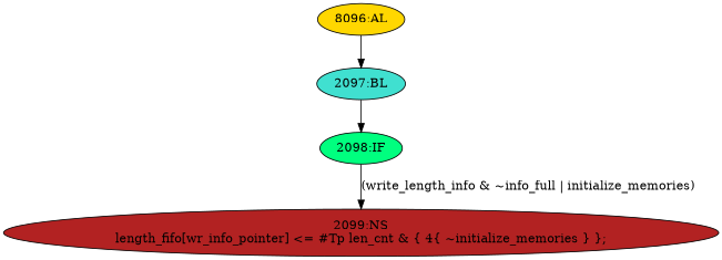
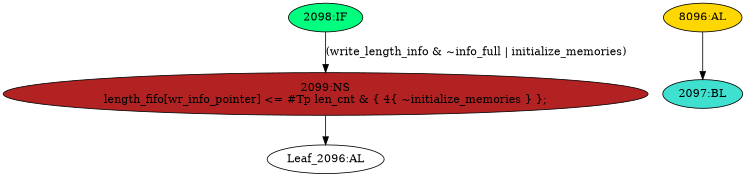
  strict digraph {
    node [statements="[]" style=filled]
    edge [cond="[]" lineno=None]
+   n1 [def_var="['length_fifo']" label="Leaf_2096:AL" statements="" style=""]
    n2 [ast="<pyverilog.vparser.ast.Always object at 0x7f44f6b6b250>" clk_sens=True fillcolor=gold label="8096:AL" sens="['clk']" typ=Always use_var="['info_full', 'write_length_info', 'initialize_memories', 'len_cnt']"]
    n3 [ast="<pyverilog.vparser.ast.Block object at 0x7f44f6b6b210>" fillcolor=turquoise label="2097:BL" typ=Block]
    n4 [ast="<pyverilog.vparser.ast.IfStatement object at 0x7f44f6bb5e10>" fillcolor=springgreen label="2098:IF" typ=IfStatement]
    n5 [ast="<pyverilog.vparser.ast.NonblockingSubstitution object at 0x7f44f6bb5950>" fillcolor=firebrick label="2099:NS\nlength_fifo[wr_info_pointer] <= #Tp len_cnt & { 4{ ~initialize_memories } };" statements="[<pyverilog.vparser.ast.NonblockingSubstitution object at 0x7f44f6bb5950>]" typ=NonblockingSubstitution]
    n2 -> n3
-   n3 -> n4
    n4 -> n5 [cond="['write_length_info', 'info_full', 'initialize_memories']" label="(write_length_info & ~info_full | initialize_memories)" lineno=2098]
+   n5 -> n1
  }
